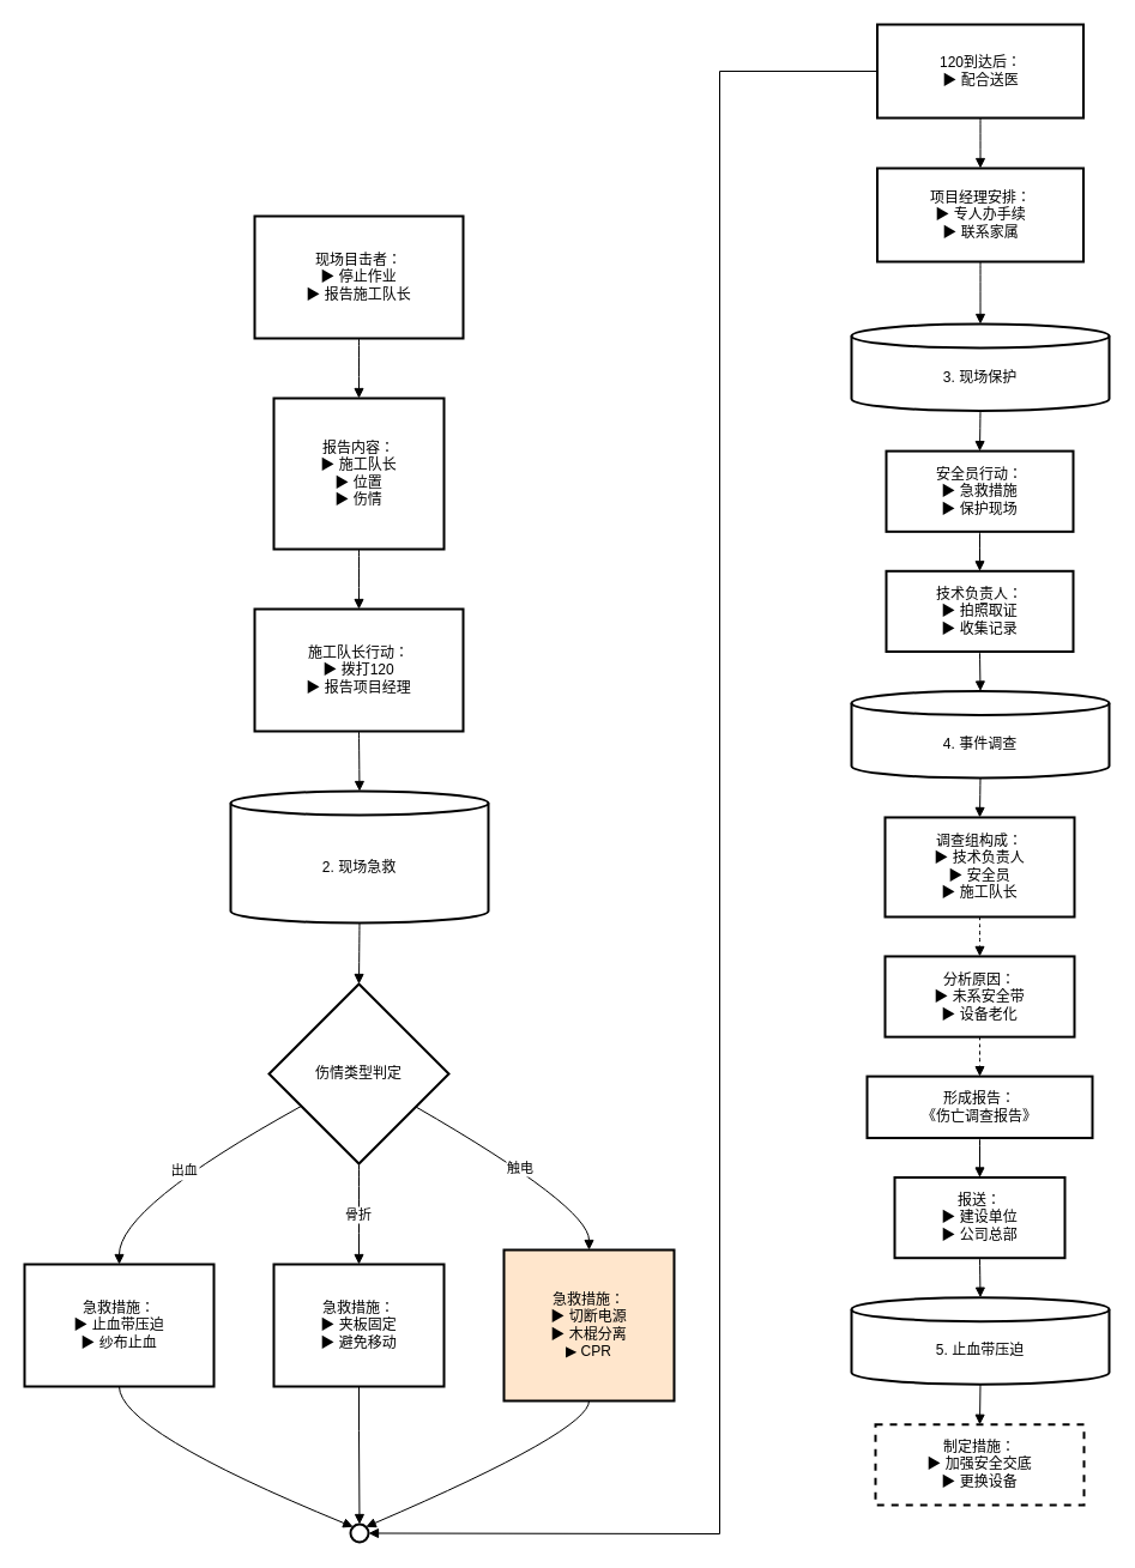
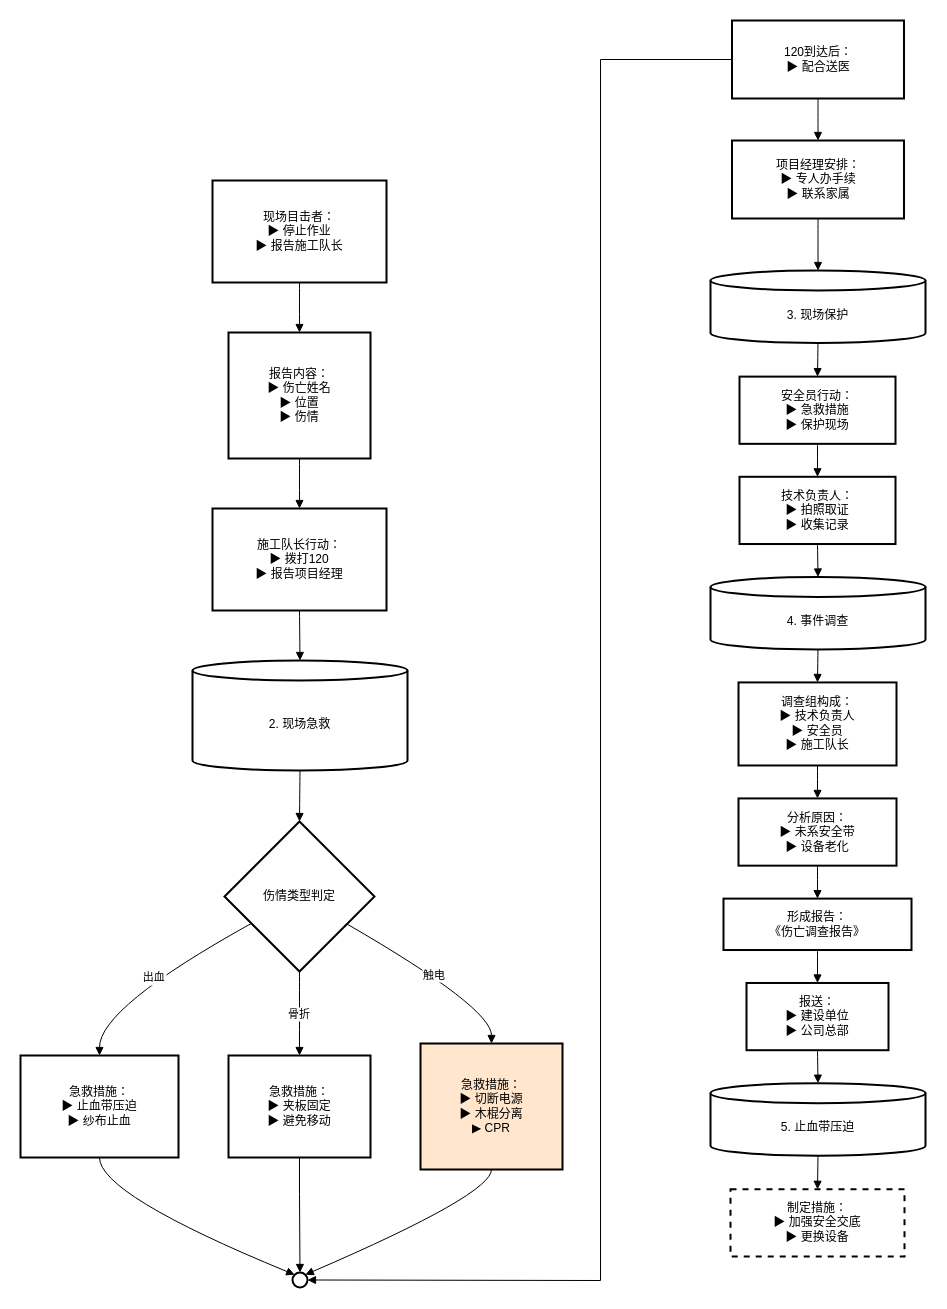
  <mxCell id="0" />
  <mxCell id="1" parent="0" />
  <mxCell id="2" value="现场目击者：&#10;▶ 停止作业&#10;▶ 报告施工队长" style="whiteSpace=wrap;strokeWidth=2;" vertex="1" parent="1"><mxGeometry x="212" y="180" width="174" height="102" as="geometry" /></mxCell>
- <mxCell id="3" value="报告内容：&#10;▶ 施工队长&#10;▶ 位置&#10;▶ 伤情" style="whiteSpace=wrap;strokeWidth=2;" vertex="1" parent="1"><mxGeometry x="228" y="332" width="142" height="126" as="geometry" /></mxCell>
+ <mxCell id="3" value="报告内容：&#10;▶ 伤亡姓名&#10;▶ 位置&#10;▶ 伤情" style="whiteSpace=wrap;strokeWidth=2;" vertex="1" parent="1"><mxGeometry x="228" y="332" width="142" height="126" as="geometry" /></mxCell>
  <mxCell id="4" value="施工队长行动：&#10;▶ 拨打120&#10;▶ 报告项目经理" style="whiteSpace=wrap;strokeWidth=2;" vertex="1" parent="1"><mxGeometry x="212" y="508" width="174" height="102" as="geometry" /></mxCell>
  <mxCell id="5" value="2. 现场急救" style="shape=cylinder3;boundedLbl=1;backgroundOutline=1;size=10;strokeWidth=2;whiteSpace=wrap;" vertex="1" parent="1"><mxGeometry x="192" y="660" width="215" height="110" as="geometry" /></mxCell>
  <mxCell id="6" value="伤情类型判定" style="rhombus;strokeWidth=2;whiteSpace=wrap;" vertex="1" parent="1"><mxGeometry x="224" y="821" width="150" height="150" as="geometry" /></mxCell>
  <mxCell id="7" value="急救措施：&#10;▶ 止血带压迫&#10;▶ 纱布止血" style="whiteSpace=wrap;strokeWidth=2;" vertex="1" parent="1"><mxGeometry x="20" y="1055" width="158" height="102" as="geometry" /></mxCell>
  <mxCell id="8" value="急救措施：&#10;▶ 夹板固定&#10;▶ 避免移动" style="whiteSpace=wrap;strokeWidth=2;" vertex="1" parent="1"><mxGeometry x="228" y="1055" width="142" height="102" as="geometry" /></mxCell>
  <mxCell id="9" value="急救措施：&#10;▶ 切断电源&#10;▶ 木棍分离&#10;▶ CPR" style="whiteSpace=wrap;strokeWidth=2;fillColor=#ffe6cc;" vertex="1" parent="1"><mxGeometry x="420" y="1043" width="142" height="126" as="geometry" /></mxCell>
  <mxCell id="10" value="" style="ellipse;aspect=fixed;strokeWidth=2;whiteSpace=wrap;" vertex="1" parent="1"><mxGeometry x="292" y="1272" width="15" height="15" as="geometry" /></mxCell>
  <mxCell id="11" value="120到达后：&#10;▶ 配合送医" style="whiteSpace=wrap;strokeWidth=2;" vertex="1" parent="1"><mxGeometry x="731.5" y="20" width="172" height="78" as="geometry" /></mxCell>
  <mxCell id="12" value="项目经理安排：&#10;▶ 专人办手续&#10;▶ 联系家属" style="whiteSpace=wrap;strokeWidth=2;" vertex="1" parent="1"><mxGeometry x="731.5" y="140" width="172" height="78" as="geometry" /></mxCell>
  <mxCell id="13" value="" style="curved=1;startArrow=none;endArrow=block;exitX=0.5;exitY=1;entryX=0.5;entryY=0;rounded=0;" edge="1" parent="1" source="2" target="3"><mxGeometry relative="1" as="geometry"><Array as="points" /></mxGeometry></mxCell>
  <mxCell id="14" value="" style="curved=1;startArrow=none;endArrow=block;exitX=0.5;exitY=1;entryX=0.5;entryY=0;rounded=0;" edge="1" parent="1" source="3" target="4"><mxGeometry relative="1" as="geometry"><Array as="points" /></mxGeometry></mxCell>
  <mxCell id="15" value="" style="curved=1;startArrow=none;endArrow=block;exitX=0.5;exitY=1;entryX=0.5;entryY=0;rounded=0;" edge="1" parent="1" source="4" target="5"><mxGeometry relative="1" as="geometry"><Array as="points" /></mxGeometry></mxCell>
  <mxCell id="16" value="" style="curved=1;startArrow=none;endArrow=block;exitX=0.5;exitY=1.01;entryX=0.5;entryY=0;rounded=0;" edge="1" parent="1" source="5" target="6"><mxGeometry relative="1" as="geometry"><Array as="points" /></mxGeometry></mxCell>
  <mxCell id="17" value="出血" style="curved=1;startArrow=none;endArrow=block;exitX=0;exitY=0.78;entryX=0.5;entryY=0;rounded=0;" edge="1" parent="1" source="6" target="7"><mxGeometry relative="1" as="geometry"><Array as="points"><mxPoint x="99" y="1007" /></Array></mxGeometry></mxCell>
  <mxCell id="18" value="骨折" style="curved=1;startArrow=none;endArrow=block;exitX=0.5;exitY=1;entryX=0.5;entryY=0;rounded=0;" edge="1" parent="1" source="6" target="8"><mxGeometry relative="1" as="geometry"><Array as="points" /></mxGeometry></mxCell>
  <mxCell id="19" value="触电" style="curved=1;startArrow=none;endArrow=block;exitX=1;exitY=0.79;entryX=0.5;entryY=0;rounded=0;" edge="1" parent="1" source="6" target="9"><mxGeometry relative="1" as="geometry"><Array as="points"><mxPoint x="491" y="1007" /></Array></mxGeometry></mxCell>
  <mxCell id="20" value="" style="curved=1;startArrow=none;endArrow=block;exitX=0.5;exitY=1;rounded=0;entryX=0;entryY=0;entryDx=0;entryDy=0;" edge="1" parent="1" source="7" target="10"><mxGeometry relative="1" as="geometry"><Array as="points"><mxPoint x="99" y="1194" /></Array><mxPoint x="280" y="1270" as="targetPoint" /></mxGeometry></mxCell>
  <mxCell id="21" value="" style="curved=0;startArrow=none;endArrow=block;exitX=0.5;exitY=1;rounded=0;entryX=0.5;entryY=0;entryDx=0;entryDy=0;" edge="1" parent="1" source="8" target="10"><mxGeometry relative="1" as="geometry"><Array as="points"><mxPoint x="299" y="1194" /></Array><mxPoint x="299" y="1270" as="targetPoint" /></mxGeometry></mxCell>
  <mxCell id="22" value="" style="curved=1;startArrow=none;endArrow=block;exitX=0.5;exitY=1;entryX=1;entryY=0;rounded=0;entryDx=0;entryDy=0;" edge="1" parent="1" source="9" target="10"><mxGeometry relative="1" as="geometry"><Array as="points"><mxPoint x="491" y="1194" /></Array></mxGeometry></mxCell>
  <mxCell id="23" value="" style="curved=0;startArrow=none;endArrow=block;exitX=0;exitY=0.5;entryX=1;entryY=0.5;rounded=0;exitDx=0;exitDy=0;entryDx=0;entryDy=0;" edge="1" parent="1" source="11" target="10"><mxGeometry relative="1" as="geometry"><Array as="points"><mxPoint x="600" y="59" /><mxPoint x="600" y="1280" /></Array></mxGeometry></mxCell>
  <mxCell id="24" value="" style="curved=1;startArrow=none;endArrow=block;exitX=0.5;exitY=1;entryX=0.5;entryY=0;rounded=0;exitDx=0;exitDy=0;" edge="1" parent="1" source="11" target="12"><mxGeometry relative="1" as="geometry"><Array as="points" /></mxGeometry></mxCell>
  <mxCell id="25" value="" style="curved=1;startArrow=none;endArrow=block;exitX=0.5;exitY=1;entryX=0.5;entryY=0;rounded=0;" edge="1" parent="1" source="12" target="27"><mxGeometry relative="1" as="geometry"><Array as="points" /></mxGeometry></mxCell>
  <mxCell id="26" value="" style="group" vertex="1" connectable="0" parent="1"><mxGeometry x="710" y="270" width="215" height="986" as="geometry" /></mxCell>
  <mxCell id="27" value="3. 现场保护" style="shape=cylinder3;boundedLbl=1;backgroundOutline=1;size=10;strokeWidth=2;whiteSpace=wrap;" vertex="1" parent="26"><mxGeometry width="215" height="72.5" as="geometry" /></mxCell>
  <mxCell id="28" value="安全员行动：&#10;▶ 急救措施&#10;▶ 保护现场" style="whiteSpace=wrap;strokeWidth=2;" vertex="1" parent="26"><mxGeometry x="29" y="106.114" width="156" height="67.227" as="geometry" /></mxCell>
  <mxCell id="29" value="技术负责人：&#10;▶ 拍照取证&#10;▶ 收集记录" style="whiteSpace=wrap;strokeWidth=2;" vertex="1" parent="26"><mxGeometry x="29" y="206.295" width="156" height="67.227" as="geometry" /></mxCell>
  <mxCell id="30" value="4. 事件调查" style="shape=cylinder3;boundedLbl=1;backgroundOutline=1;size=10;strokeWidth=2;whiteSpace=wrap;" vertex="1" parent="26"><mxGeometry y="306.477" width="215" height="72.5" as="geometry" /></mxCell>
  <mxCell id="31" value="调查组构成：&#10;▶ 技术负责人&#10;▶ 安全员&#10;▶ 施工队长" style="whiteSpace=wrap;strokeWidth=2;" vertex="1" parent="26"><mxGeometry x="28" y="411.932" width="158" height="83.045" as="geometry" /></mxCell>
  <mxCell id="32" value="分析原因：&#10;▶ 未系安全带&#10;▶ 设备老化" style="whiteSpace=wrap;strokeWidth=2;" vertex="1" parent="26"><mxGeometry x="28" y="527.932" width="158" height="67.227" as="geometry" /></mxCell>
  <mxCell id="33" value="形成报告：&#10;《伤亡调查报告》" style="whiteSpace=wrap;strokeWidth=2;" vertex="1" parent="26"><mxGeometry x="13" y="628.114" width="188" height="51.409" as="geometry" /></mxCell>
  <mxCell id="34" value="报送：&#10;▶ 建设单位&#10;▶ 公司总部" style="whiteSpace=wrap;strokeWidth=2;" vertex="1" parent="26"><mxGeometry x="36" y="712.477" width="142" height="67.227" as="geometry" /></mxCell>
  <mxCell id="35" value="5. 止血带压迫" style="shape=cylinder3;boundedLbl=1;backgroundOutline=1;size=10;strokeWidth=2;whiteSpace=wrap;" vertex="1" parent="26"><mxGeometry y="812.659" width="215" height="72.5" as="geometry" /></mxCell>
  <mxCell id="36" value="制定措施：&#10;▶ 加强安全交底&#10;▶ 更换设备" style="whiteSpace=wrap;strokeWidth=2;container=1;dashed=1;" vertex="1" parent="26"><mxGeometry x="20" y="918.773" width="174" height="67.227" as="geometry" /></mxCell>
  <mxCell id="37" value="" style="curved=1;startArrow=none;endArrow=block;exitX=0.5;exitY=1.01;entryX=0.5;entryY=0;rounded=0;" edge="1" parent="26" source="27" target="28"><mxGeometry relative="1" as="geometry"><Array as="points" /></mxGeometry></mxCell>
  <mxCell id="38" value="" style="curved=1;startArrow=none;endArrow=block;exitX=0.5;exitY=1;entryX=0.5;entryY=0;rounded=0;" edge="1" parent="26" source="28" target="29"><mxGeometry relative="1" as="geometry"><Array as="points" /></mxGeometry></mxCell>
  <mxCell id="39" value="" style="curved=1;startArrow=none;endArrow=block;exitX=0.5;exitY=1;entryX=0.5;entryY=0;rounded=0;" edge="1" parent="26" source="29" target="30"><mxGeometry relative="1" as="geometry"><Array as="points" /></mxGeometry></mxCell>
  <mxCell id="40" value="" style="curved=1;startArrow=none;endArrow=block;exitX=0.5;exitY=1;entryX=0.5;entryY=0;rounded=0;" edge="1" parent="26" source="30" target="31"><mxGeometry relative="1" as="geometry"><Array as="points" /></mxGeometry></mxCell>
- <mxCell id="41" value="" style="curved=1;startArrow=none;endArrow=block;exitX=0.5;exitY=1;entryX=0.5;entryY=0;rounded=0;dashed=1;" edge="1" parent="26" source="31" target="32"><mxGeometry relative="1" as="geometry"><Array as="points" /></mxGeometry></mxCell>
- <mxCell id="42" value="" style="curved=1;startArrow=none;endArrow=block;exitX=0.5;exitY=1;entryX=0.5;entryY=0;rounded=0;dashed=1;" edge="1" parent="26" source="32" target="33"><mxGeometry relative="1" as="geometry"><Array as="points" /></mxGeometry></mxCell>
+ <mxCell id="41" value="" style="curved=1;startArrow=none;endArrow=block;exitX=0.5;exitY=1;entryX=0.5;entryY=0;rounded=0;" edge="1" parent="26" source="31" target="32"><mxGeometry relative="1" as="geometry"><Array as="points" /></mxGeometry></mxCell>
+ <mxCell id="42" value="" style="curved=1;startArrow=none;endArrow=block;exitX=0.5;exitY=1;entryX=0.5;entryY=0;rounded=0;" edge="1" parent="26" source="32" target="33"><mxGeometry relative="1" as="geometry"><Array as="points" /></mxGeometry></mxCell>
  <mxCell id="43" value="" style="curved=1;startArrow=none;endArrow=block;exitX=0.5;exitY=1;entryX=0.5;entryY=0;rounded=0;" edge="1" parent="26" source="33" target="34"><mxGeometry relative="1" as="geometry"><Array as="points" /></mxGeometry></mxCell>
  <mxCell id="44" value="" style="curved=1;startArrow=none;endArrow=block;exitX=0.5;exitY=1;entryX=0.5;entryY=0;rounded=0;" edge="1" parent="26" source="34" target="35"><mxGeometry relative="1" as="geometry"><Array as="points" /></mxGeometry></mxCell>
  <mxCell id="45" value="" style="curved=1;startArrow=none;endArrow=block;exitX=0.5;exitY=1.01;entryX=0.5;entryY=0;rounded=0;" edge="1" parent="26" source="35" target="36"><mxGeometry relative="1" as="geometry"><Array as="points" /></mxGeometry></mxCell>
